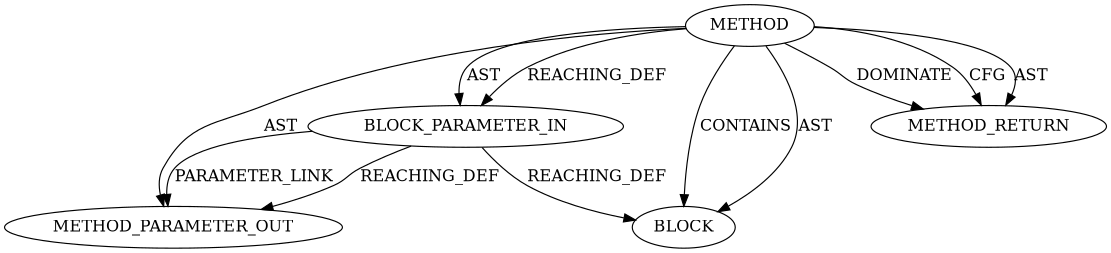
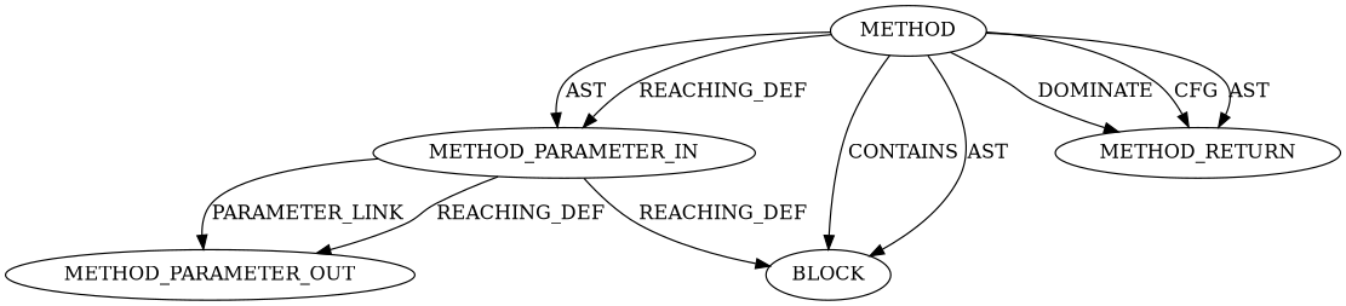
  digraph {
    node [CODE=p1 EVALUATION_STRATEGY=BY_VALUE ORDER=1 TYPE_FULL_NAME=ANY]
    n1 [INDEX=1 IS_VARIADIC=false NAME=p1 label=METHOD_PARAMETER_OUT]
    n2 [ARGUMENT_INDEX=1 CODE="<empty>" label=BLOCK EVALUATION_STRATEGY=""]
    n3 [CODE=RET ORDER=2 label=METHOD_RETURN]
    n4 [AST_PARENT_FULL_NAME="<global>" AST_PARENT_TYPE=NAMESPACE_BLOCK CODE="<empty>" FILENAME="<empty>" FULL_NAME=WARN_ON_ONCE IS_EXTERNAL=true NAME=WARN_ON_ONCE ORDER=0 label=METHOD EVALUATION_STRATEGY="" TYPE_FULL_NAME=""]
-   n5 [INDEX=1 IS_VARIADIC=false NAME=p1 label=BLOCK_PARAMETER_IN]
-   n4 -> n1 [label=AST]
+   n5 [INDEX=1 IS_VARIADIC=false NAME=p1 label=METHOD_PARAMETER_IN]
    n4 -> n2 [label=CONTAINS]
    n4 -> n2 [label=AST]
    n4 -> n3 [label=DOMINATE]
    n4 -> n3 [label=CFG]
    n4 -> n3 [label=AST]
    n4 -> n5 [label=AST]
    n4 -> n5 [label=REACHING_DEF]
    n5 -> n1 [label=PARAMETER_LINK]
    n5 -> n1 [VARIABLE=p1 label=REACHING_DEF]
    n5 -> n2 [VARIABLE=p1 label=REACHING_DEF]
  }
